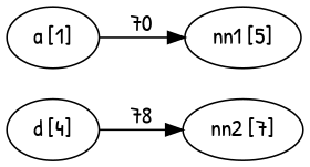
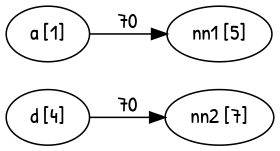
  digraph {
    fontname="Patrick Hand"
    rankdir=LR
    node [fontname="Patrick Hand"]
    edge [fontname="Patrick Hand"]
    n1 [label="d [4]"]
    n2 [label="nn2 [7]"]
    n3 [label="a [1]"]
    n4 [label="nn1 [5]"]
-   n1 -> n2 [label=78]
+   n1 -> n2 [label=70]
    n3 -> n4 [label=70]
  }
